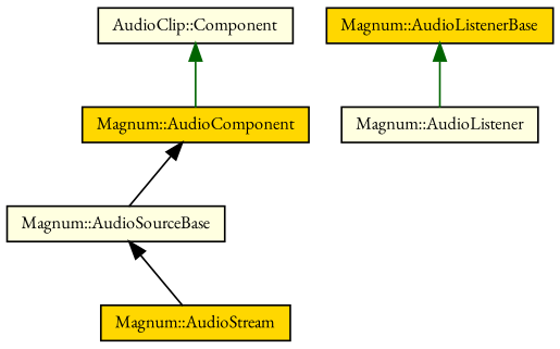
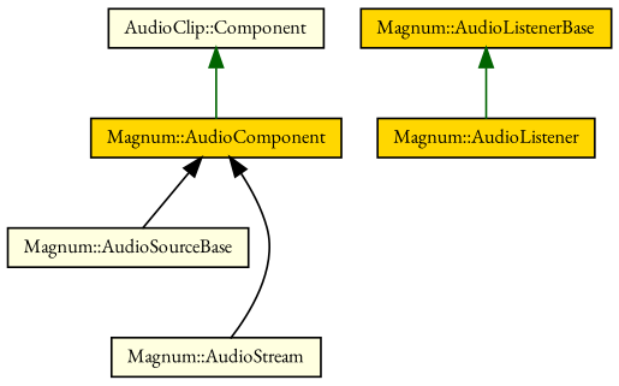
  digraph {
    fontname="EB Garamond"
    node [color=black fillcolor=lightyellow fontname="EB Garamond" fontsize=10 shape=record style=filled]
    edge [color=black dir=back fontname="EB Garamond" fontsize=10 labelfontname=Helvetica labelfontsize=10 style=solid]
    n1 [fillcolor=gold fontcolor=black height=0.2 label="Magnum::AudioComponent" width=0.4]
    n2 [height=0.2 label="Magnum::AudioSourceBase" width=0.4]
    n3 [fillcolor=gold height=0.2 label="Magnum::AudioListenerBase" width=0.4]
-   n4 [height=0.2 label="Magnum::AudioListener" width=0.4]
-   n5 [fillcolor=gold height=0.2 label="Magnum::AudioStream" width=0.4]
+   n4 [fillcolor=gold height=0.2 label="Magnum::AudioListener" width=0.4]
+   n5 [height=0.2 label="Magnum::AudioStream" width=0.4]
    n6 [height=0.2 label="AudioClip::Component" width=0.4]
    n1 -> n2
-   n2 -> n5
+   n1 -> n5
    n3 -> n4 [color=darkgreen]
    n6 -> n1 [color=darkgreen]
  }
